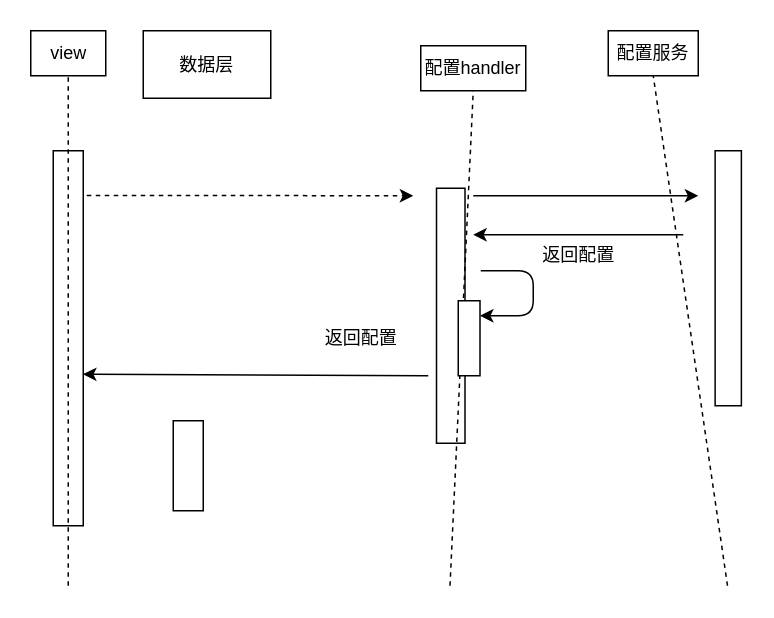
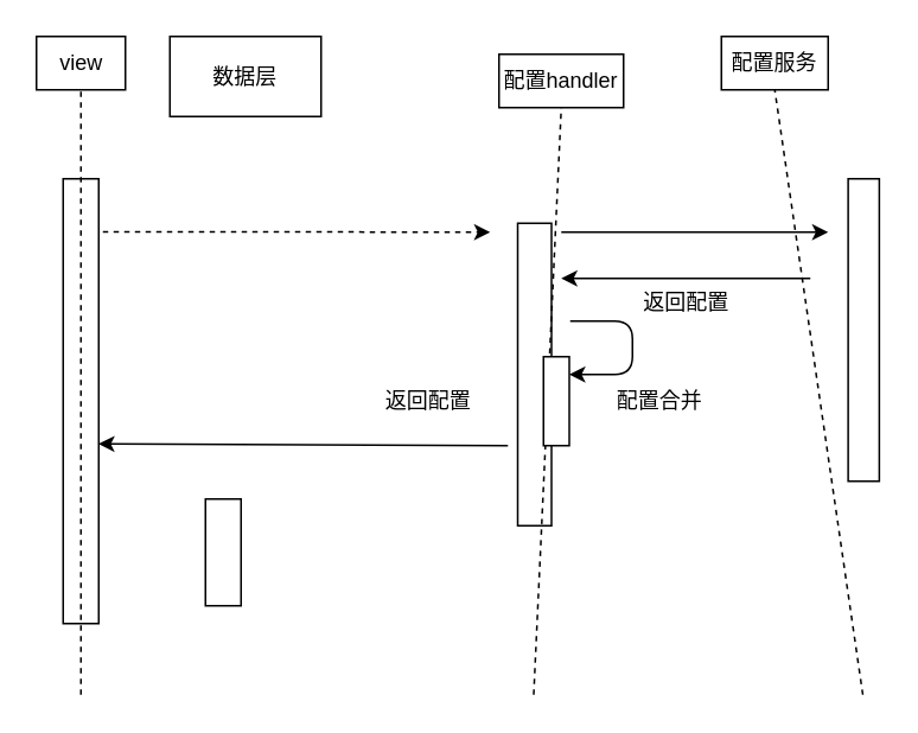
  <mxCell id="0" />
  <mxCell id="1" parent="0" />
  <mxCell id="2" value="配置服务" style="text;html=1;strokeColor=default;fillColor=none;align=center;verticalAlign=middle;whiteSpace=wrap;rounded=0;" parent="1" vertex="1"><mxGeometry x="405" y="20" width="60" height="30" as="geometry" /></mxCell>
  <mxCell id="3" style="edgeStyle=none;html=1;" parent="1" edge="1"><mxGeometry relative="1" as="geometry"><mxPoint x="315" y="156" as="targetPoint" /><mxPoint x="455" y="156" as="sourcePoint" /></mxGeometry></mxCell>
  <mxCell id="4" value="" style="rounded=0;whiteSpace=wrap;html=1;" parent="1" vertex="1"><mxGeometry x="476.25" y="100" width="17.5" height="170" as="geometry" /></mxCell>
  <mxCell id="5" style="edgeStyle=none;html=1;" parent="1" edge="1"><mxGeometry relative="1" as="geometry"><mxPoint x="465" y="130" as="targetPoint" /><mxPoint x="315" y="130" as="sourcePoint" /></mxGeometry></mxCell>
  <mxCell id="6" value="" style="rounded=0;whiteSpace=wrap;html=1;" parent="1" vertex="1"><mxGeometry x="290.5" y="125" width="19" height="170" as="geometry" /></mxCell>
  <mxCell id="7" value="配置handler" style="text;html=1;strokeColor=default;fillColor=none;align=center;verticalAlign=middle;whiteSpace=wrap;rounded=0;" parent="1" vertex="1"><mxGeometry x="280" y="30" width="70" height="30" as="geometry" /></mxCell>
  <mxCell id="8" value="返回配置" style="text;html=1;align=center;verticalAlign=middle;resizable=0;points=[];autosize=1;strokeColor=none;fillColor=none;" parent="1" vertex="1"><mxGeometry x="350" y="155" width="70" height="30" as="geometry" /></mxCell>
  <mxCell id="9" value="" style="rounded=0;whiteSpace=wrap;html=1;" parent="1" vertex="1"><mxGeometry x="35" y="100" width="20" height="250" as="geometry" /></mxCell>
  <mxCell id="10" value="view" style="text;html=1;align=center;verticalAlign=middle;resizable=0;points=[];autosize=1;strokeColor=default;fillColor=none;" parent="1" vertex="1"><mxGeometry x="20" y="20" width="50" height="30" as="geometry" /></mxCell>
  <mxCell id="11" value="" style="endArrow=classic;html=1;dashed=1;exitX=1.117;exitY=0.119;exitDx=0;exitDy=0;exitPerimeter=0;" parent="1" edge="1" source="9"><mxGeometry width="50" height="50" relative="1" as="geometry"><mxPoint x="195" y="130" as="sourcePoint" /><mxPoint x="275" y="130" as="targetPoint" /></mxGeometry></mxCell>
  <mxCell id="12" value="" style="endArrow=none;dashed=1;html=1;" edge="1" parent="1"><mxGeometry width="50" height="50" relative="1" as="geometry"><mxPoint x="45" y="390" as="sourcePoint" /><mxPoint x="45" y="50" as="targetPoint" /></mxGeometry></mxCell>
  <mxCell id="13" value="" style="endArrow=none;dashed=1;html=1;entryX=0.5;entryY=1;entryDx=0;entryDy=0;" edge="1" parent="1" target="7"><mxGeometry width="50" height="50" relative="1" as="geometry"><mxPoint x="299.5" y="390" as="sourcePoint" /><mxPoint x="299.5" y="90" as="targetPoint" /></mxGeometry></mxCell>
  <mxCell id="14" value="" style="endArrow=none;dashed=1;html=1;entryX=0.5;entryY=1;entryDx=0;entryDy=0;" edge="1" parent="1" target="2"><mxGeometry width="50" height="50" relative="1" as="geometry"><mxPoint x="484.5" y="390" as="sourcePoint" /><mxPoint x="484.5" y="90" as="targetPoint" /></mxGeometry></mxCell>
  <mxCell id="15" value="数据层" style="rounded=0;whiteSpace=wrap;html=1;strokeColor=default;" vertex="1" parent="1"><mxGeometry x="95" y="20" width="85" height="45" as="geometry" /></mxCell>
  <mxCell id="16" value="" style="endArrow=classic;html=1;entryX=0.992;entryY=0.596;entryDx=0;entryDy=0;entryPerimeter=0;" parent="1" edge="1" target="9"><mxGeometry width="50" height="50" relative="1" as="geometry"><mxPoint x="285" y="250" as="sourcePoint" /><mxPoint x="185" y="250" as="targetPoint" /></mxGeometry></mxCell>
  <mxCell id="17" value="返回配置" style="text;html=1;align=center;verticalAlign=middle;resizable=0;points=[];autosize=1;strokeColor=none;fillColor=none;" parent="1" vertex="1"><mxGeometry x="205" y="210" width="70" height="30" as="geometry" /></mxCell>
  <mxCell id="18" value="" style="endArrow=classic;html=1;" parent="1" edge="1"><mxGeometry width="50" height="50" relative="1" as="geometry"><mxPoint x="320" y="180" as="sourcePoint" /><mxPoint x="319.5" y="210" as="targetPoint" /><Array as="points"><mxPoint x="355" y="180" /><mxPoint x="355" y="210" /></Array></mxGeometry></mxCell>
+ <mxCell id="19" value="配置合并" style="text;html=1;align=center;verticalAlign=middle;resizable=0;points=[];autosize=1;strokeColor=none;fillColor=none;" parent="1" vertex="1"><mxGeometry x="335" y="210" width="70" height="30" as="geometry" /></mxCell>
  <mxCell id="20" value="" style="rounded=0;whiteSpace=wrap;html=1;" vertex="1" parent="1"><mxGeometry x="305" y="200" width="14.5" height="50" as="geometry" /></mxCell>
  <mxCell id="21" value="" style="rounded=0;whiteSpace=wrap;html=1;strokeColor=default;" vertex="1" parent="1"><mxGeometry x="115" y="280" width="20" height="60" as="geometry" /></mxCell>
